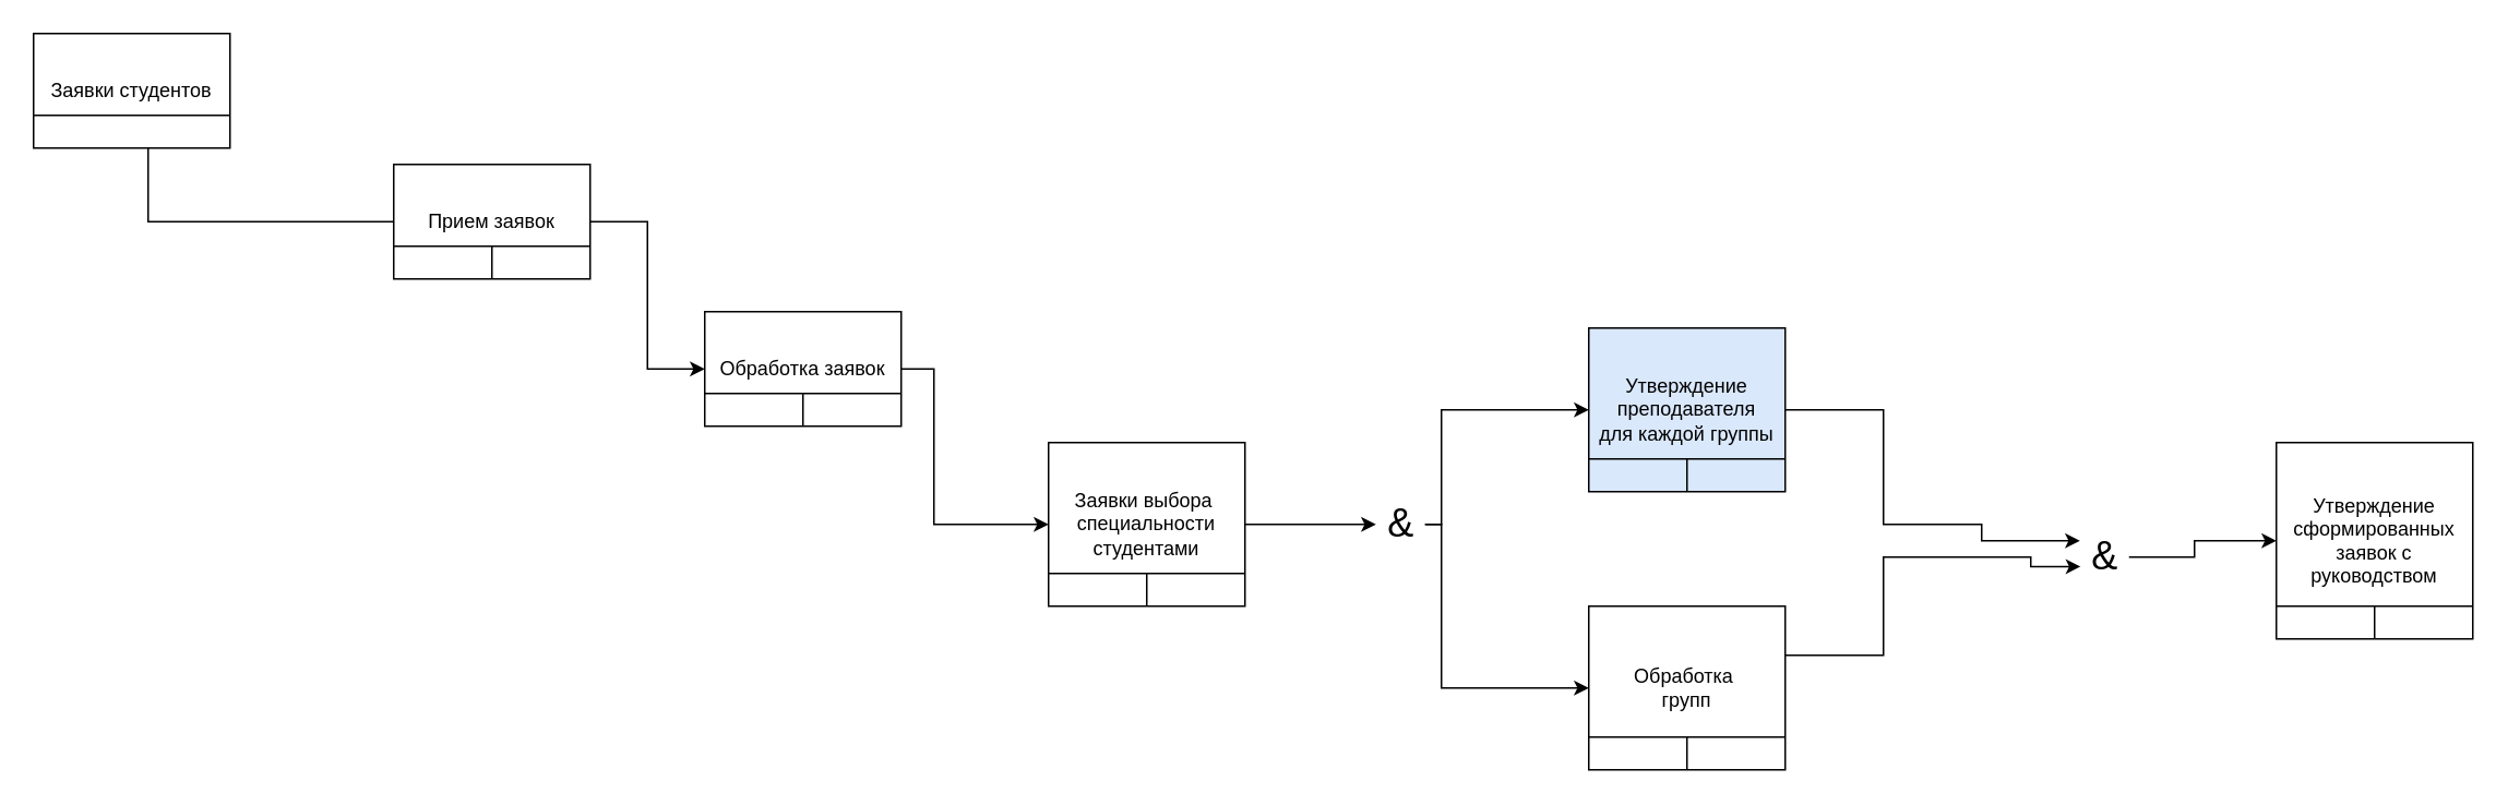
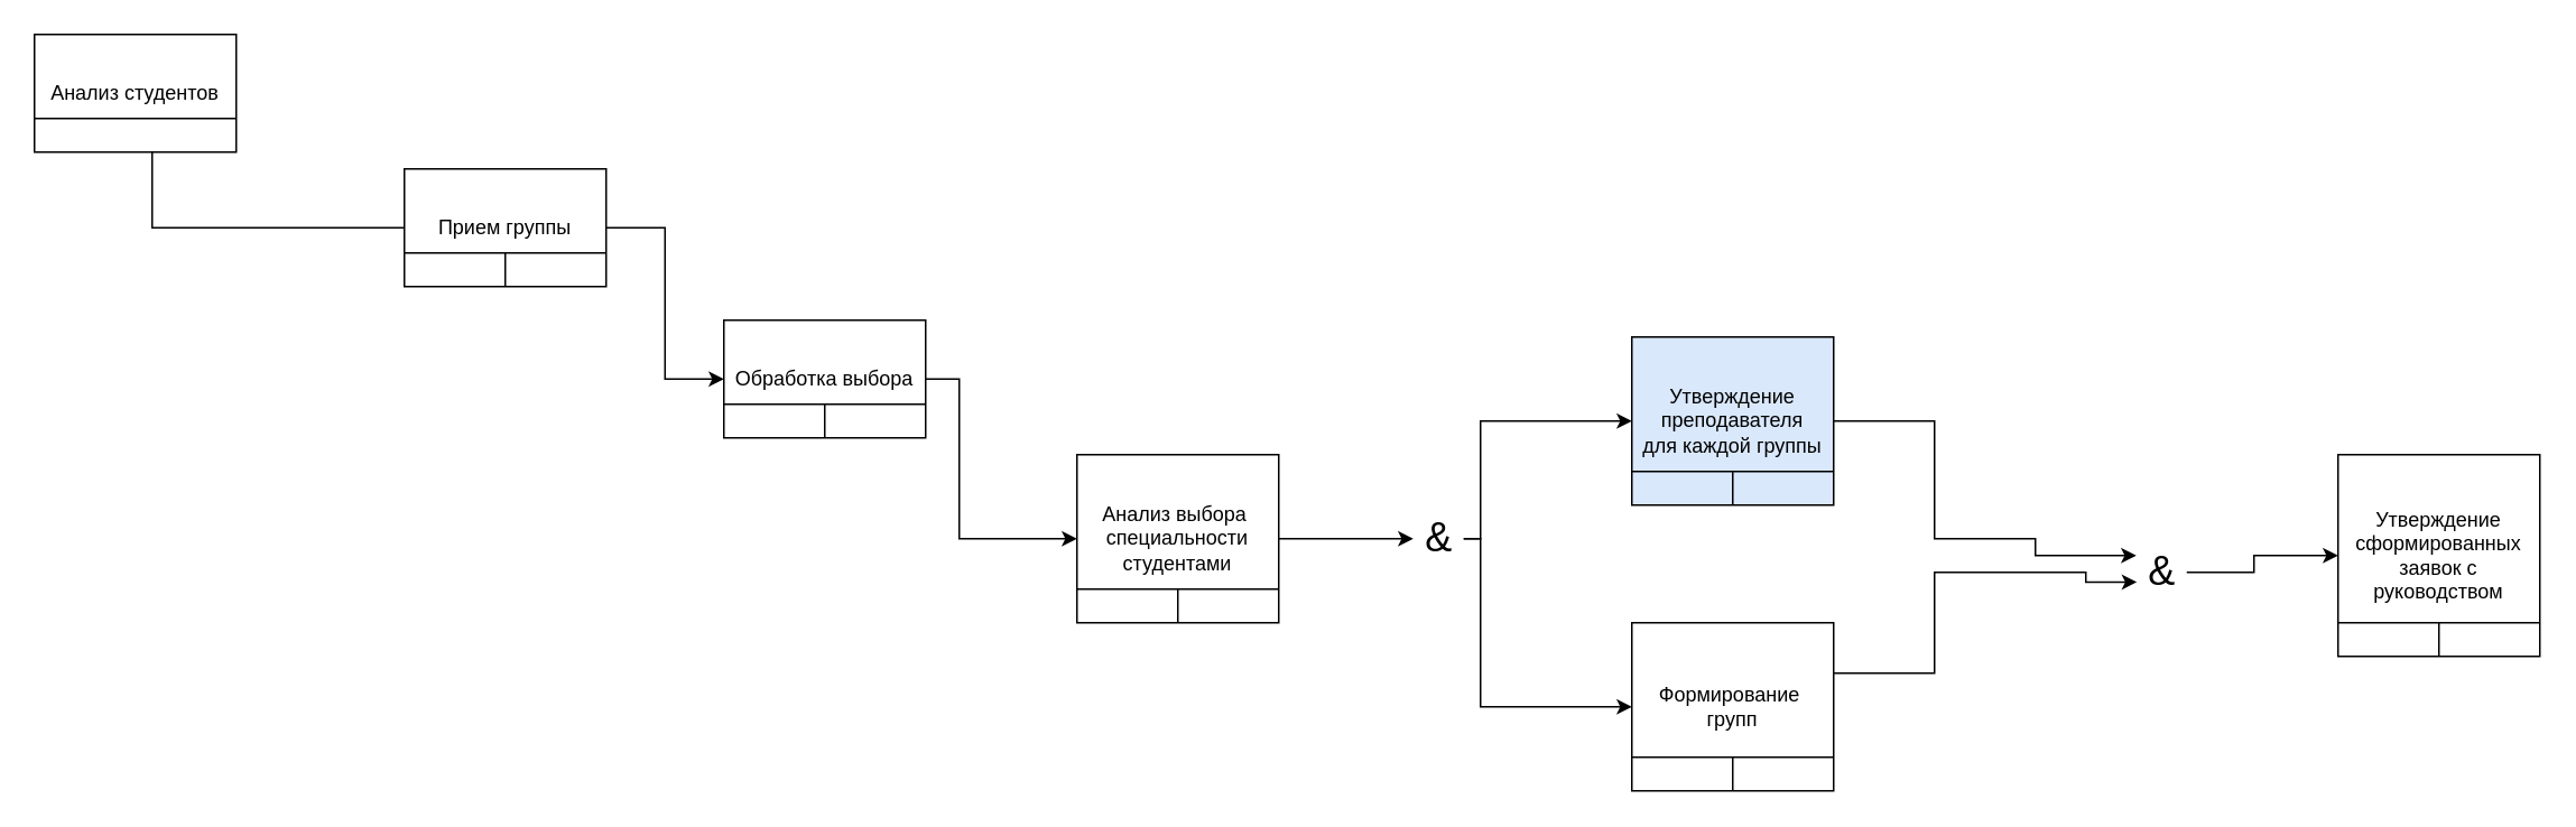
  <mxCell id="0" />
  <mxCell id="1" parent="0" />
- <mxCell id="2" value="Заявки студентов" style="rounded=0;whiteSpace=wrap;html=1;" vertex="1" parent="1"><mxGeometry x="20" y="20" width="120" height="70" as="geometry" /></mxCell>
+ <mxCell id="2" value="Анализ студентов" style="rounded=0;whiteSpace=wrap;html=1;" vertex="1" parent="1"><mxGeometry x="20" y="20" width="120" height="70" as="geometry" /></mxCell>
  <mxCell id="3" value="" style="endArrow=none;html=1;rounded=0;" edge="1" parent="1"><mxGeometry width="50" height="50" relative="1" as="geometry"><mxPoint x="20" y="70" as="sourcePoint" /><mxPoint x="140" y="70" as="targetPoint" /></mxGeometry></mxCell>
  <mxCell id="4" style="edgeStyle=orthogonalEdgeStyle;rounded=0;orthogonalLoop=1;jettySize=auto;html=1;entryX=0;entryY=0.5;entryDx=0;entryDy=0;" edge="1" parent="1" source="5" target="9"><mxGeometry relative="1" as="geometry" /></mxCell>
- <mxCell id="5" value="Прием заявок" style="rounded=0;whiteSpace=wrap;html=1;" vertex="1" parent="1"><mxGeometry x="240" y="100" width="120" height="70" as="geometry" /></mxCell>
+ <mxCell id="5" value="Прием группы" style="rounded=0;whiteSpace=wrap;html=1;" vertex="1" parent="1"><mxGeometry x="240" y="100" width="120" height="70" as="geometry" /></mxCell>
  <mxCell id="6" value="" style="endArrow=none;html=1;rounded=0;" edge="1" parent="1"><mxGeometry width="50" height="50" relative="1" as="geometry"><mxPoint x="240" y="150" as="sourcePoint" /><mxPoint x="360" y="150" as="targetPoint" /><Array as="points"><mxPoint x="306" y="150" /></Array></mxGeometry></mxCell>
  <mxCell id="7" value="" style="endArrow=none;html=1;rounded=0;" edge="1" parent="1"><mxGeometry width="50" height="50" relative="1" as="geometry"><mxPoint x="300" y="170" as="sourcePoint" /><mxPoint x="300" y="150" as="targetPoint" /></mxGeometry></mxCell>
  <mxCell id="8" style="edgeStyle=orthogonalEdgeStyle;rounded=0;orthogonalLoop=1;jettySize=auto;html=1;entryX=0;entryY=0.5;entryDx=0;entryDy=0;" edge="1" parent="1" source="9" target="14"><mxGeometry relative="1" as="geometry"><mxPoint x="590" y="320" as="targetPoint" /><Array as="points"><mxPoint x="570" y="225" /><mxPoint x="570" y="320" /></Array></mxGeometry></mxCell>
- <mxCell id="9" value="Обработка заявок" style="rounded=0;whiteSpace=wrap;html=1;" vertex="1" parent="1"><mxGeometry x="430" y="190" width="120" height="70" as="geometry" /></mxCell>
+ <mxCell id="9" value="Обработка выбора" style="rounded=0;whiteSpace=wrap;html=1;" vertex="1" parent="1"><mxGeometry x="430" y="190" width="120" height="70" as="geometry" /></mxCell>
  <mxCell id="10" value="" style="endArrow=none;html=1;rounded=0;" edge="1" parent="1"><mxGeometry width="50" height="50" relative="1" as="geometry"><mxPoint x="430" y="240" as="sourcePoint" /><mxPoint x="550" y="240" as="targetPoint" /><Array as="points"><mxPoint x="496" y="240" /></Array></mxGeometry></mxCell>
  <mxCell id="11" value="" style="endArrow=none;html=1;rounded=0;" edge="1" parent="1"><mxGeometry width="50" height="50" relative="1" as="geometry"><mxPoint x="490" y="260" as="sourcePoint" /><mxPoint x="490" y="240" as="targetPoint" /></mxGeometry></mxCell>
  <mxCell id="12" value="" style="endArrow=none;html=1;rounded=0;" edge="1" parent="1" source="5"><mxGeometry width="50" height="50" relative="1" as="geometry"><mxPoint x="220" y="140" as="sourcePoint" /><mxPoint x="90" y="90" as="targetPoint" /><Array as="points"><mxPoint x="90" y="135" /></Array></mxGeometry></mxCell>
  <mxCell id="13" style="edgeStyle=orthogonalEdgeStyle;rounded=0;orthogonalLoop=1;jettySize=auto;html=1;fontSize=24;" edge="1" parent="1" source="14" target="23"><mxGeometry relative="1" as="geometry" /></mxCell>
- <mxCell id="14" value="Заявки выбора&amp;nbsp;&lt;br&gt;специальности&lt;br&gt;студентами&lt;br&gt;" style="rounded=0;whiteSpace=wrap;html=1;" vertex="1" parent="1"><mxGeometry x="640" y="270" width="120" height="100" as="geometry" /></mxCell>
+ <mxCell id="14" value="Анализ выбора&amp;nbsp;&lt;br&gt;специальности&lt;br&gt;студентами&lt;br&gt;" style="rounded=0;whiteSpace=wrap;html=1;" vertex="1" parent="1"><mxGeometry x="640" y="270" width="120" height="100" as="geometry" /></mxCell>
  <mxCell id="15" value="" style="endArrow=none;html=1;rounded=0;" edge="1" parent="1"><mxGeometry width="50" height="50" relative="1" as="geometry"><mxPoint x="640" y="350" as="sourcePoint" /><mxPoint x="760" y="350" as="targetPoint" /><Array as="points"><mxPoint x="706" y="350" /></Array></mxGeometry></mxCell>
  <mxCell id="16" value="" style="endArrow=none;html=1;rounded=0;" edge="1" parent="1"><mxGeometry width="50" height="50" relative="1" as="geometry"><mxPoint x="700" y="370" as="sourcePoint" /><mxPoint x="700" y="350" as="targetPoint" /></mxGeometry></mxCell>
  <mxCell id="17" style="edgeStyle=orthogonalEdgeStyle;rounded=0;orthogonalLoop=1;jettySize=auto;html=1;fontSize=24;entryX=0.013;entryY=0.79;entryDx=0;entryDy=0;entryPerimeter=0;" edge="1" parent="1" source="18" target="29"><mxGeometry relative="1" as="geometry"><mxPoint x="1170" y="340" as="targetPoint" /><Array as="points"><mxPoint x="1150" y="400" /><mxPoint x="1150" y="340" /><mxPoint x="1240" y="340" /></Array></mxGeometry></mxCell>
- <mxCell id="18" value="Обработка&amp;nbsp;&lt;br&gt;групп" style="rounded=0;whiteSpace=wrap;html=1;" vertex="1" parent="1"><mxGeometry x="970" y="370" width="120" height="100" as="geometry" /></mxCell>
+ <mxCell id="18" value="Формирование&amp;nbsp;&lt;br&gt;групп" style="rounded=0;whiteSpace=wrap;html=1;" vertex="1" parent="1"><mxGeometry x="970" y="370" width="120" height="100" as="geometry" /></mxCell>
  <mxCell id="19" value="" style="endArrow=none;html=1;rounded=0;" edge="1" parent="1"><mxGeometry width="50" height="50" relative="1" as="geometry"><mxPoint x="970" y="450" as="sourcePoint" /><mxPoint x="1090" y="450" as="targetPoint" /><Array as="points"><mxPoint x="1036" y="450" /></Array></mxGeometry></mxCell>
  <mxCell id="20" value="" style="endArrow=none;html=1;rounded=0;" edge="1" parent="1"><mxGeometry width="50" height="50" relative="1" as="geometry"><mxPoint x="1030" y="470" as="sourcePoint" /><mxPoint x="1030" y="450" as="targetPoint" /></mxGeometry></mxCell>
  <mxCell id="21" style="edgeStyle=orthogonalEdgeStyle;rounded=0;orthogonalLoop=1;jettySize=auto;html=1;fontSize=24;entryX=0;entryY=0.5;entryDx=0;entryDy=0;" edge="1" parent="1" source="23" target="25"><mxGeometry relative="1" as="geometry"><mxPoint x="910" y="250" as="targetPoint" /><Array as="points"><mxPoint x="880" y="320" /><mxPoint x="880" y="250" /></Array></mxGeometry></mxCell>
  <mxCell id="22" style="edgeStyle=orthogonalEdgeStyle;rounded=0;orthogonalLoop=1;jettySize=auto;html=1;fontSize=24;entryX=0;entryY=0.5;entryDx=0;entryDy=0;" edge="1" parent="1" source="23" target="18"><mxGeometry relative="1" as="geometry"><mxPoint x="960" y="420" as="targetPoint" /><Array as="points"><mxPoint x="880" y="320" /><mxPoint x="880" y="420" /></Array></mxGeometry></mxCell>
  <mxCell id="23" value="&lt;font style=&quot;font-size: 24px;&quot;&gt;&amp;amp;&lt;/font&gt;" style="text;html=1;align=center;verticalAlign=middle;resizable=0;points=[];autosize=1;strokeColor=none;fillColor=none;" vertex="1" parent="1"><mxGeometry x="840" y="310" width="30" height="20" as="geometry" /></mxCell>
  <mxCell id="24" style="edgeStyle=orthogonalEdgeStyle;rounded=0;orthogonalLoop=1;jettySize=auto;html=1;fontSize=24;" edge="1" parent="1" source="25" target="29"><mxGeometry relative="1" as="geometry"><mxPoint x="1210" y="340" as="targetPoint" /><Array as="points"><mxPoint x="1150" y="250" /><mxPoint x="1150" y="320" /><mxPoint x="1210" y="320" /><mxPoint x="1210" y="330" /></Array></mxGeometry></mxCell>
  <mxCell id="25" value="Утверждение&lt;br&gt;преподавателя&lt;br&gt;для каждой группы" style="rounded=0;whiteSpace=wrap;html=1;fillColor=#dae8fc;" vertex="1" parent="1"><mxGeometry x="970" y="200" width="120" height="100" as="geometry" /></mxCell>
  <mxCell id="26" value="" style="endArrow=none;html=1;rounded=0;" edge="1" parent="1"><mxGeometry width="50" height="50" relative="1" as="geometry"><mxPoint x="970" y="280" as="sourcePoint" /><mxPoint x="1090" y="280" as="targetPoint" /><Array as="points"><mxPoint x="1036" y="280" /></Array></mxGeometry></mxCell>
  <mxCell id="27" value="" style="endArrow=none;html=1;rounded=0;" edge="1" parent="1"><mxGeometry width="50" height="50" relative="1" as="geometry"><mxPoint x="1030" y="300" as="sourcePoint" /><mxPoint x="1030" y="280" as="targetPoint" /></mxGeometry></mxCell>
  <mxCell id="28" style="edgeStyle=orthogonalEdgeStyle;rounded=0;orthogonalLoop=1;jettySize=auto;html=1;fontSize=24;" edge="1" parent="1" source="29" target="30"><mxGeometry relative="1" as="geometry"><Array as="points"><mxPoint x="1340" y="340" /><mxPoint x="1340" y="330" /></Array></mxGeometry></mxCell>
  <mxCell id="29" value="&lt;font style=&quot;font-size: 24px;&quot;&gt;&amp;amp;&lt;/font&gt;" style="text;html=1;align=center;verticalAlign=middle;resizable=0;points=[];autosize=1;strokeColor=none;fillColor=none;" vertex="1" parent="1"><mxGeometry x="1270" y="330" width="30" height="20" as="geometry" /></mxCell>
  <mxCell id="30" value="Утверждение&lt;br&gt;сформированных заявок с руководством" style="rounded=0;whiteSpace=wrap;html=1;" vertex="1" parent="1"><mxGeometry x="1390" y="270" width="120" height="120" as="geometry" /></mxCell>
  <mxCell id="31" value="" style="endArrow=none;html=1;rounded=0;" edge="1" parent="1"><mxGeometry width="50" height="50" relative="1" as="geometry"><mxPoint x="1390" y="370" as="sourcePoint" /><mxPoint x="1510" y="370" as="targetPoint" /><Array as="points"><mxPoint x="1456" y="370" /></Array></mxGeometry></mxCell>
  <mxCell id="32" value="" style="endArrow=none;html=1;rounded=0;" edge="1" parent="1"><mxGeometry width="50" height="50" relative="1" as="geometry"><mxPoint x="1450" y="390" as="sourcePoint" /><mxPoint x="1450" y="370" as="targetPoint" /></mxGeometry></mxCell>
